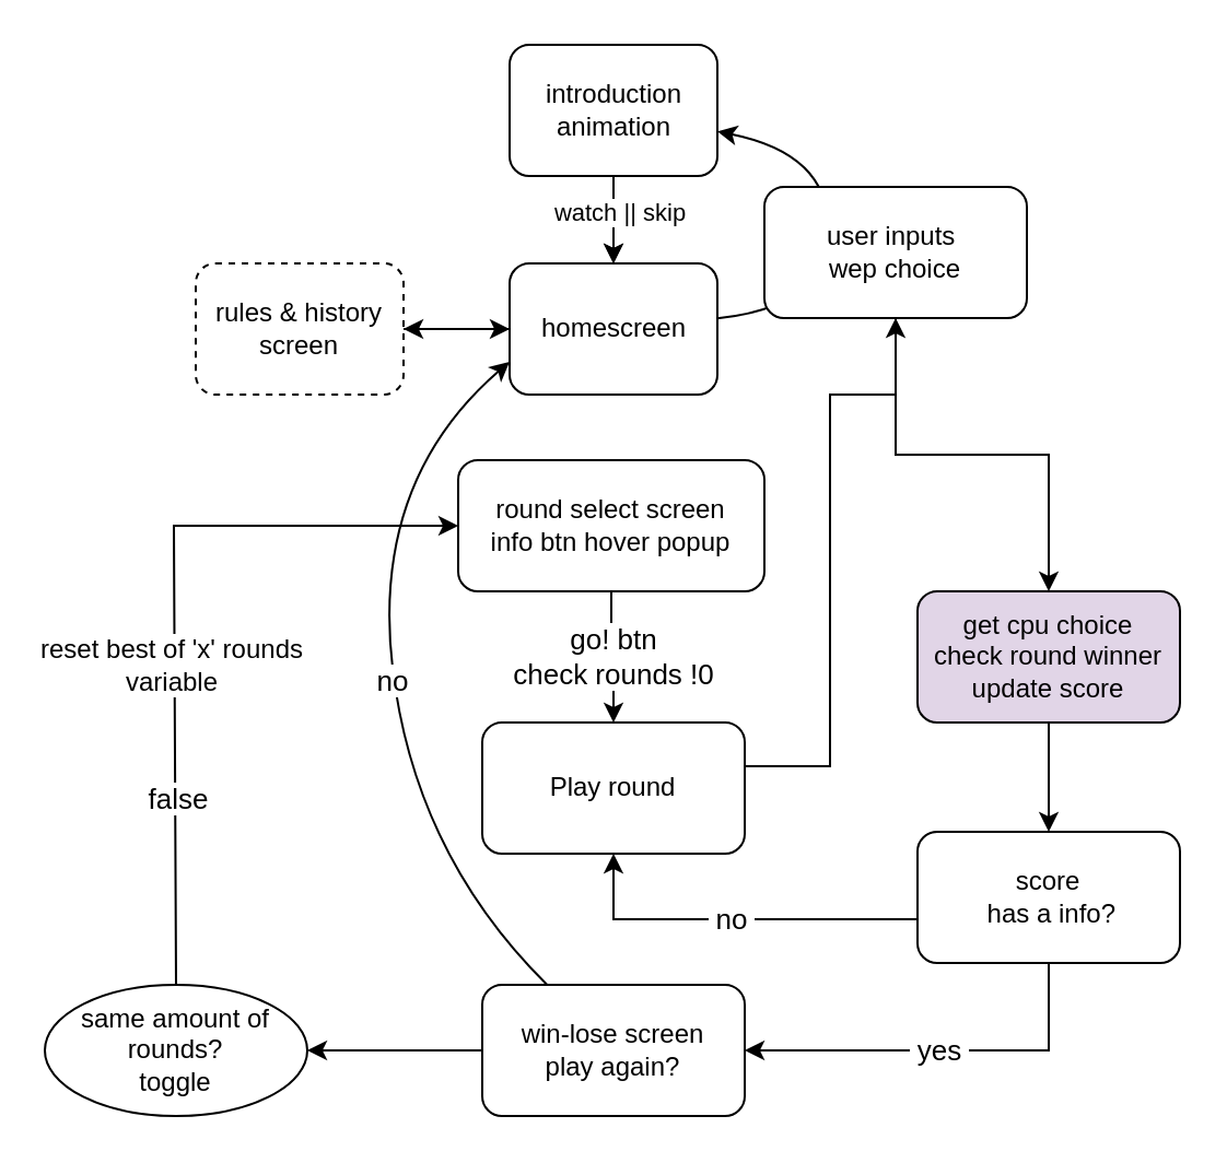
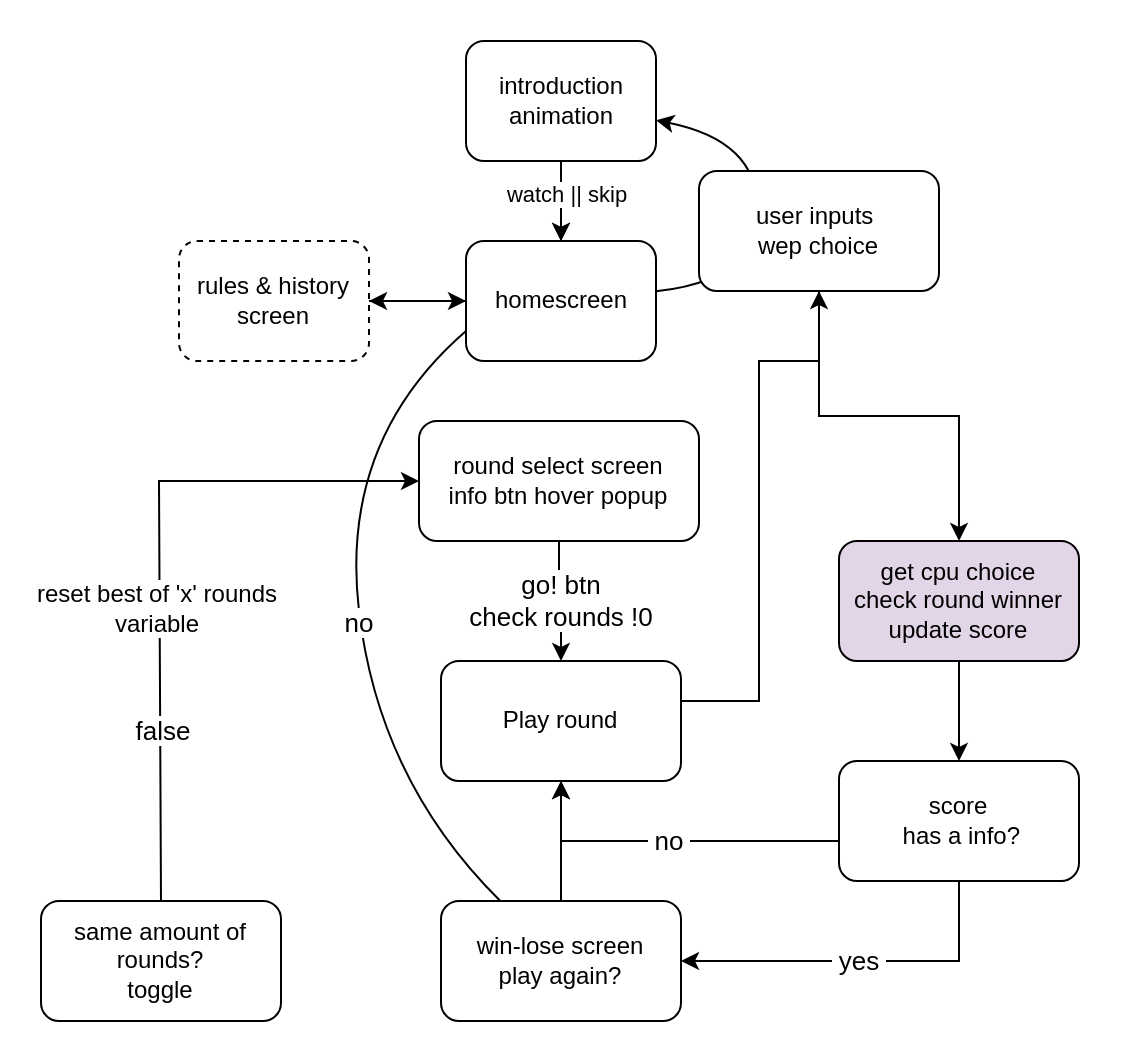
  <mxCell id="0" />
  <mxCell id="1" parent="0" />
  <mxCell id="2" value="" style="edgeStyle=orthogonalEdgeStyle;rounded=0;orthogonalLoop=1;jettySize=auto;html=1;" parent="1" source="3" target="9" edge="1"><mxGeometry relative="1" as="geometry" /></mxCell>
  <mxCell id="3" value="homescreen&lt;br&gt;" style="rounded=1;whiteSpace=wrap;html=1;" parent="1" vertex="1"><mxGeometry x="232.5" y="120" width="95" height="60" as="geometry" /></mxCell>
  <mxCell id="4" value="" style="edgeStyle=orthogonalEdgeStyle;rounded=0;orthogonalLoop=1;jettySize=auto;html=1;" parent="1" source="7" target="3" edge="1"><mxGeometry relative="1" as="geometry" /></mxCell>
  <mxCell id="5" value="" style="edgeStyle=orthogonalEdgeStyle;rounded=0;orthogonalLoop=1;jettySize=auto;html=1;" parent="1" source="7" target="3" edge="1"><mxGeometry relative="1" as="geometry" /></mxCell>
  <mxCell id="6" value="watch || skip" style="edgeLabel;html=1;align=center;verticalAlign=middle;resizable=0;points=[];" parent="5" vertex="1" connectable="0"><mxGeometry x="-0.2" y="3" relative="1" as="geometry"><mxPoint x="-1" as="offset" /></mxGeometry></mxCell>
  <mxCell id="7" value="introduction&lt;br&gt;animation" style="rounded=1;whiteSpace=wrap;html=1;" parent="1" vertex="1"><mxGeometry x="232.5" width="95" height="60" as="geometry" y="20" /></mxCell>
  <mxCell id="8" value="" style="edgeStyle=orthogonalEdgeStyle;rounded=0;orthogonalLoop=1;jettySize=auto;html=1;" parent="1" source="9" target="3" edge="1"><mxGeometry relative="1" as="geometry" /></mxCell>
  <mxCell id="9" value="rules &amp;amp; history&lt;br&gt;screen&lt;br&gt;" style="rounded=1;whiteSpace=wrap;html=1;dashed=1;" parent="1" vertex="1"><mxGeometry x="89" y="120" width="95" height="60" as="geometry" /></mxCell>
  <mxCell id="10" value="" style="curved=1;endArrow=classic;html=1;rounded=0;" parent="1" source="3" target="7" edge="1"><mxGeometry width="50" height="50" relative="1" as="geometry"><mxPoint x="327.5" y="140" as="sourcePoint" /><mxPoint x="377.5" y="90" as="targetPoint" /><Array as="points"><mxPoint x="377.5" y="140" /><mxPoint x="379" y="70" /></Array></mxGeometry></mxCell>
  <mxCell id="11" value="rewatch" style="edgeLabel;html=1;align=center;verticalAlign=middle;resizable=0;points=[];" parent="10" vertex="1" connectable="0"><mxGeometry x="-0.092" y="-1" relative="1" as="geometry"><mxPoint as="offset" /></mxGeometry></mxCell>
  <mxCell id="12" value="&lt;font style=&quot;font-size: 13px;&quot;&gt;go! btn&lt;br&gt;check rounds !0&lt;br&gt;&lt;/font&gt;" style="edgeStyle=orthogonalEdgeStyle;rounded=0;orthogonalLoop=1;jettySize=auto;html=1;" parent="1" source="13" target="15" edge="1"><mxGeometry relative="1" as="geometry" /></mxCell>
  <mxCell id="13" value="round select screen&lt;br&gt;info btn hover popup" style="rounded=1;whiteSpace=wrap;html=1;" parent="1" vertex="1"><mxGeometry x="209" y="210" width="140" height="60" as="geometry" /></mxCell>
  <mxCell id="14" value="" style="edgeStyle=orthogonalEdgeStyle;rounded=0;orthogonalLoop=1;jettySize=auto;html=1;" parent="1" source="15" target="19" edge="1"><mxGeometry relative="1" as="geometry"><Array as="points"><mxPoint x="379" y="350" /><mxPoint x="379" y="180" /></Array></mxGeometry></mxCell>
  <mxCell id="15" value="Play round" style="rounded=1;whiteSpace=wrap;html=1;" parent="1" vertex="1"><mxGeometry x="220" y="330" width="120" height="60" as="geometry" /></mxCell>
- <mxCell id="16" value="" style="edgeStyle=orthogonalEdgeStyle;rounded=0;orthogonalLoop=1;jettySize=auto;html=1;" parent="1" source="17" target="27" edge="1"><mxGeometry relative="1" as="geometry" /></mxCell>
+ <mxCell id="16" value="" style="edgeStyle=orthogonalEdgeStyle;rounded=0;orthogonalLoop=1;jettySize=auto;html=1;" parent="1" source="17" target="15" edge="1"><mxGeometry relative="1" as="geometry" /></mxCell>
  <mxCell id="17" value="win-lose screen&lt;br&gt;play again?" style="rounded=1;whiteSpace=wrap;html=1;" parent="1" vertex="1"><mxGeometry x="220" y="450" width="120" height="60" as="geometry" /></mxCell>
  <mxCell id="18" value="" style="edgeStyle=orthogonalEdgeStyle;rounded=0;orthogonalLoop=1;jettySize=auto;html=1;" parent="1" source="19" target="21" edge="1"><mxGeometry relative="1" as="geometry" /></mxCell>
  <mxCell id="19" value="user inputs&amp;nbsp;&lt;br&gt;wep choice" style="whiteSpace=wrap;html=1;rounded=1;" parent="1" vertex="1"><mxGeometry x="349" y="85" width="120" height="60" as="geometry" /></mxCell>
  <mxCell id="20" value="" style="edgeStyle=orthogonalEdgeStyle;rounded=0;orthogonalLoop=1;jettySize=auto;html=1;" parent="1" source="21" target="24" edge="1"><mxGeometry relative="1" as="geometry" /></mxCell>
  <mxCell id="21" value="get cpu choice&lt;br&gt;check round winner&lt;br&gt;update score" style="whiteSpace=wrap;html=1;rounded=1;fillColor=#e1d5e7;" parent="1" vertex="1"><mxGeometry x="419" y="270" width="120" height="60" as="geometry" /></mxCell>
  <mxCell id="22" value="&lt;font style=&quot;font-size: 13px;&quot;&gt;&amp;nbsp;yes&amp;nbsp;&lt;/font&gt;" style="edgeStyle=orthogonalEdgeStyle;rounded=0;orthogonalLoop=1;jettySize=auto;html=1;entryX=1;entryY=0.5;entryDx=0;entryDy=0;" parent="1" source="24" target="17" edge="1"><mxGeometry relative="1" as="geometry"><Array as="points"><mxPoint x="479" y="480" /></Array></mxGeometry></mxCell>
  <mxCell id="23" value="&amp;nbsp;&lt;font style=&quot;font-size: 13px;&quot;&gt;no&lt;/font&gt;&amp;nbsp;" style="edgeStyle=orthogonalEdgeStyle;rounded=0;orthogonalLoop=1;jettySize=auto;html=1;entryX=0.5;entryY=1;entryDx=0;entryDy=0;" parent="1" source="24" target="15" edge="1"><mxGeometry relative="1" as="geometry"><Array as="points"><mxPoint x="280" y="420" /></Array></mxGeometry></mxCell>
  <mxCell id="24" value="score&lt;br&gt;&amp;nbsp;has a info?" style="rounded=1;whiteSpace=wrap;html=1;" parent="1" vertex="1"><mxGeometry x="419" y="380" width="120" height="60" as="geometry" /></mxCell>
- <mxCell id="25" value="" style="curved=1;endArrow=classic;html=1;rounded=0;entryX=0;entryY=0.75;entryDx=0;entryDy=0;" parent="1" source="17" target="3" edge="1"><mxGeometry width="50" height="50" relative="1" as="geometry"><mxPoint x="134" y="460" as="sourcePoint" /><mxPoint x="184" y="410" as="targetPoint" /><Array as="points"><mxPoint x="189" y="390" /><mxPoint x="169" y="220" /></Array></mxGeometry></mxCell>
+ <mxCell id="25" value="" style="curved=1;endArrow=none;html=1;rounded=0;entryX=0;entryY=0.75;entryDx=0;entryDy=0;" parent="1" source="17" target="3" edge="1"><mxGeometry width="50" height="50" relative="1" as="geometry"><mxPoint x="134" y="460" as="sourcePoint" /><mxPoint x="184" y="410" as="targetPoint" /><Array as="points"><mxPoint x="189" y="390" /><mxPoint x="169" y="220" /></Array></mxGeometry></mxCell>
  <mxCell id="26" value="&lt;span style=&quot;font-size: 13px;&quot;&gt;no&lt;br&gt;&lt;/span&gt;" style="edgeLabel;html=1;align=center;verticalAlign=middle;resizable=0;points=[];" parent="25" vertex="1" connectable="0"><mxGeometry x="-0.029" y="1" relative="1" as="geometry"><mxPoint as="offset" /></mxGeometry></mxCell>
- <mxCell id="27" value="same amount of rounds?&lt;br&gt;toggle" style="ellipse;whiteSpace=wrap;html=1;" parent="1" vertex="1"><mxGeometry x="20" y="450" width="120" height="60" as="geometry" /></mxCell>
+ <mxCell id="27" value="same amount of rounds?&lt;br&gt;toggle" style="rounded=1;whiteSpace=wrap;html=1;" parent="1" vertex="1"><mxGeometry x="20" y="450" width="120" height="60" as="geometry" /></mxCell>
  <mxCell id="28" value="" style="endArrow=classic;html=1;rounded=0;exitX=0.5;exitY=0;exitDx=0;exitDy=0;entryX=0;entryY=0.5;entryDx=0;entryDy=0;" parent="1" source="27" target="13" edge="1"><mxGeometry width="50" height="50" relative="1" as="geometry"><mxPoint x="59" y="400" as="sourcePoint" /><mxPoint x="109" y="350" as="targetPoint" /><Array as="points"><mxPoint x="79" y="240" /></Array></mxGeometry></mxCell>
  <mxCell id="29" value="&lt;font style=&quot;font-size: 13px;&quot;&gt;false&lt;/font&gt;" style="edgeLabel;html=1;align=center;verticalAlign=middle;resizable=0;points=[];" parent="28" vertex="1" connectable="0"><mxGeometry x="-0.499" y="-1" relative="1" as="geometry"><mxPoint as="offset" /></mxGeometry></mxCell>
  <mxCell id="30" value="&lt;font style=&quot;font-size: 12px;&quot;&gt;reset best of 'x' rounds&lt;br&gt;variable&lt;/font&gt;" style="edgeLabel;html=1;align=center;verticalAlign=middle;resizable=0;points=[];" parent="28" vertex="1" connectable="0"><mxGeometry x="-0.136" y="2" relative="1" as="geometry"><mxPoint as="offset" /></mxGeometry></mxCell>
